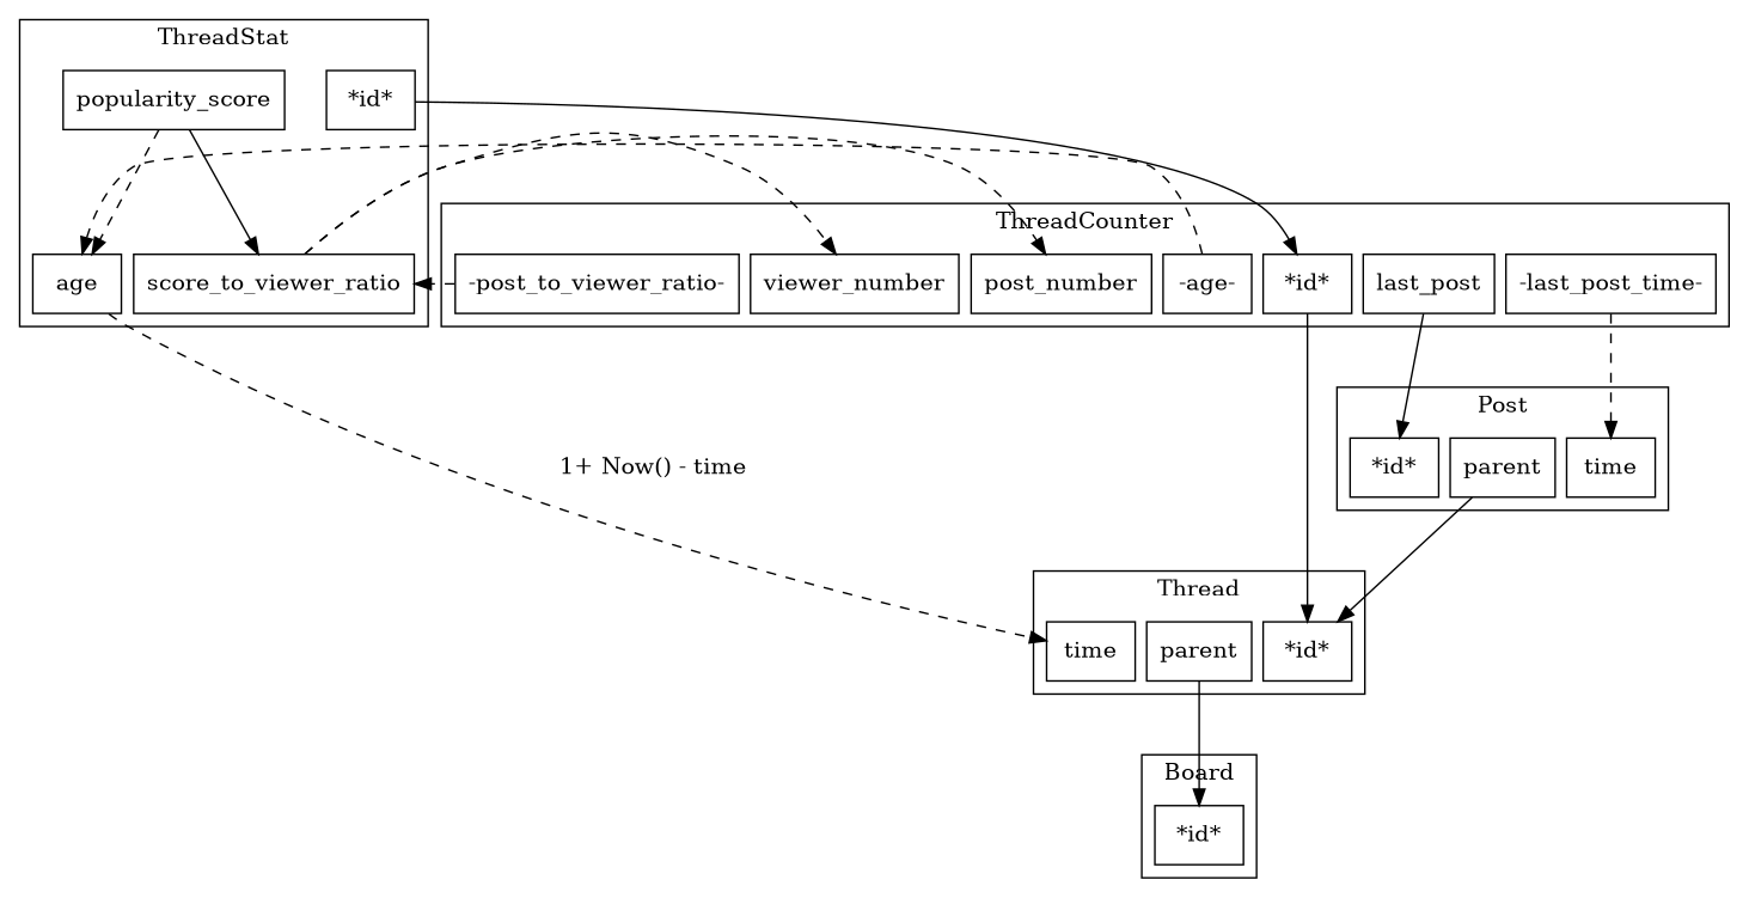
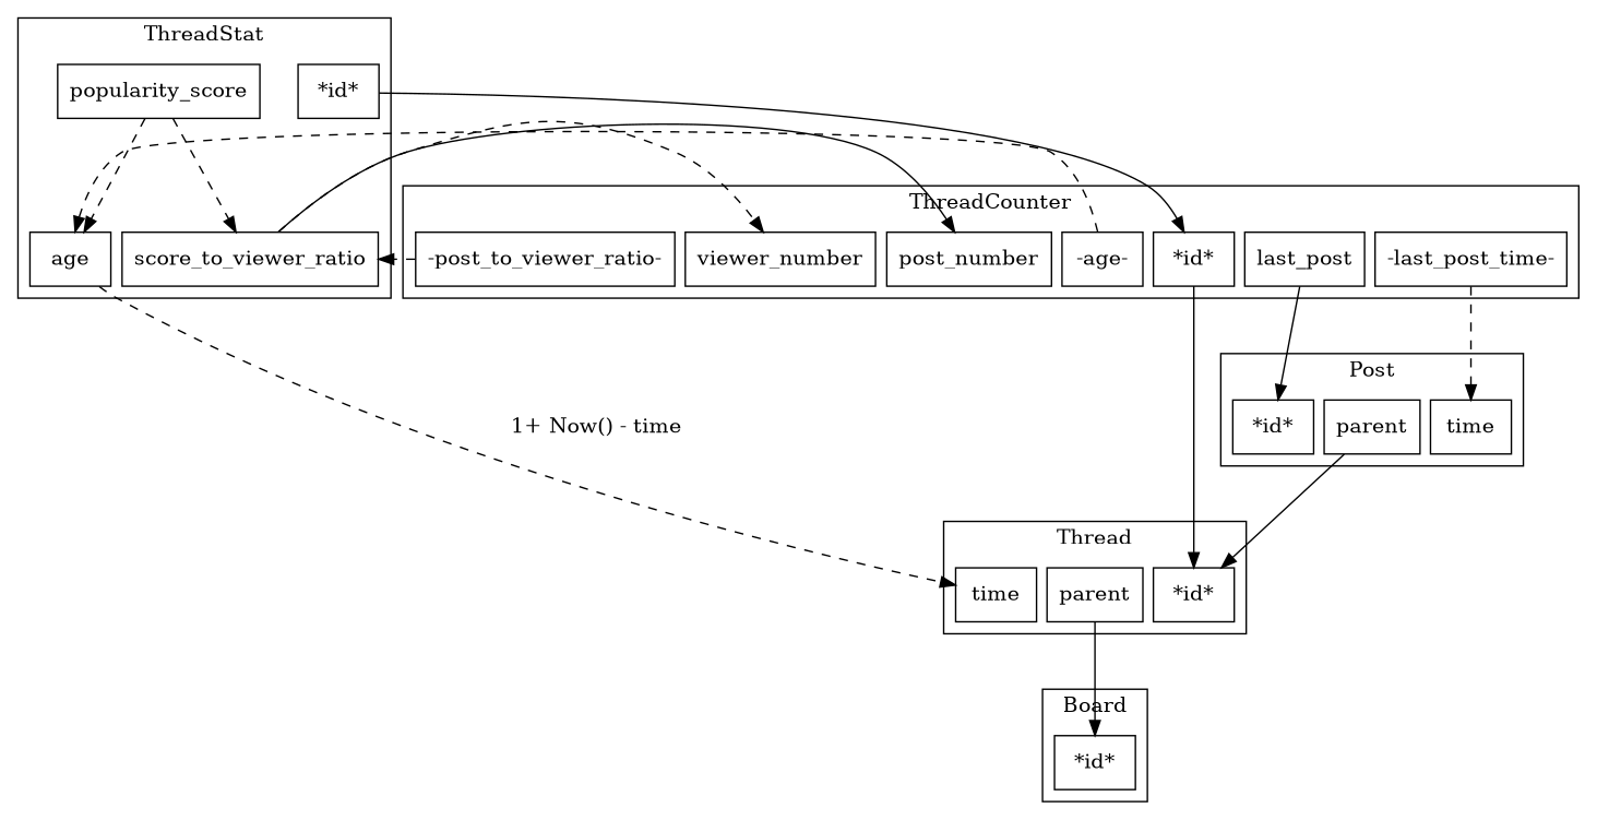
  strict digraph {
    nodesep=0.1
    ranksep=1
    node [shape=box]
    edge [style=dashed]
    n1 [label="*id*"]
    n2 [label=age]
    n3 [label=score_to_viewer_ratio]
    n4 [label=popularity_score]
    n5 [label="*id*"]
    n6 [label=last_post]
    n7 [label="-last_post_time-"]
    n8 [label="-age-"]
    n9 [label=post_number]
    n10 [label=viewer_number]
    n11 [label="-post_to_viewer_ratio-"]
    n12 [label="*id*"]
    n13 [label=parent]
    n14 [label=time]
    n15 [label="*id*"]
    n16 [label="*id*"]
    n17 [label=parent]
    n18 [label=time]
    subgraph cluster_1 {
      label=ThreadStat
      n1
      n2
      n3
      n4
    }
    subgraph cluster_2 {
      label=ThreadCounter
      n5
      n6
      n7
      n8
      n9
      n10
      n11
    }
    subgraph cluster_3 {
      label=Thread
      n12
      n13
      n14
    }
    subgraph cluster_4 {
      label=Board
      n15
    }
    subgraph cluster_5 {
      label=Post
      n16
      n17
      n18
    }
    n1 -> n5 [style=""]
    n2 -> n14 [label="1+ Now() - time"]
-   n3 -> n9
+   n3 -> n9 [style=solid]
    n3 -> n10
    n4 -> n2
-   n4 -> n3 [style=solid]
+   n4 -> n3
    n5 -> n12 [style=""]
    n6 -> n16 [style=""]
    n7 -> n18
    n8 -> n2
    n11 -> n3
    n13 -> n15 [style=""]
    n17 -> n12 [style=""]
  }
